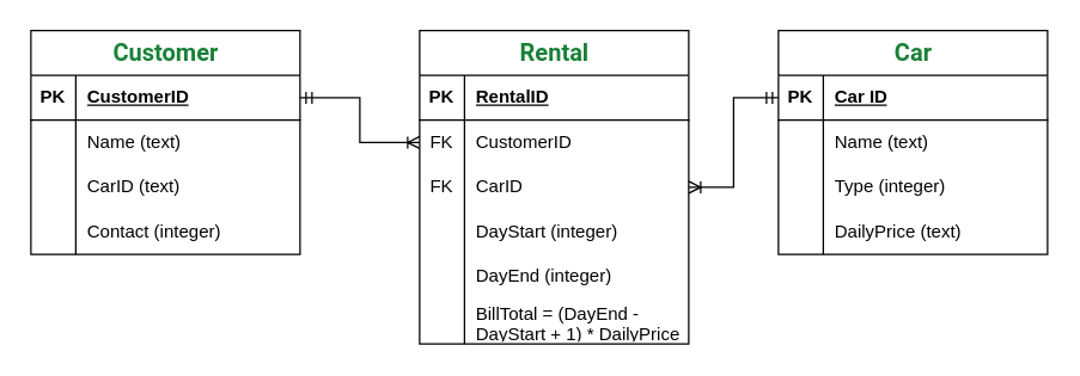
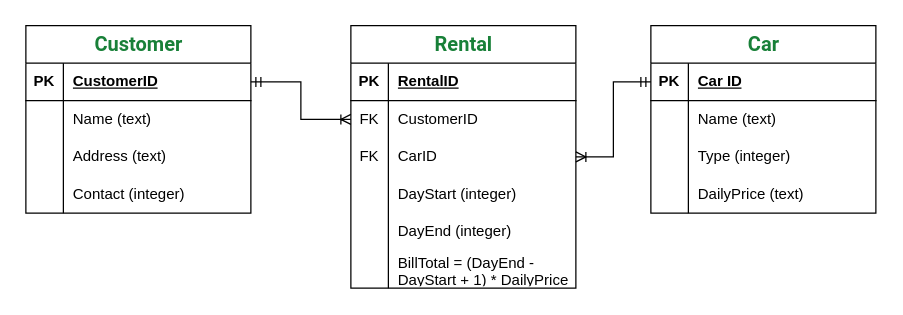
  <mxCell id="0" />
  <mxCell id="1" parent="0" />
  <mxCell id="2" value="&lt;span style=&quot;box-sizing: border-box; margin: 0px; padding: 0px; font-family: Roboto, sans-serif; font-size: 12pt; font-weight: 400; text-align: left; white-space-collapse: preserve; background-color: transparent; color: rgb(24, 128, 56);&quot;&gt;&lt;span style=&quot;box-sizing: border-box; margin: 0px; padding: 0px; font-variant-numeric: normal; font-variant-east-asian: normal; font-variant-alternates: normal; font-variant-position: normal; font-variant-emoji: normal; vertical-align: baseline; text-wrap-mode: wrap;&quot;&gt;&lt;span style=&quot;box-sizing: border-box; margin: 0px; padding: 0px; font-weight: bolder;&quot;&gt;Customer&lt;/span&gt;&lt;/span&gt;&lt;/span&gt;&lt;span style=&quot;box-sizing: border-box; margin: 0px; padding: 0px; font-family: Roboto, sans-serif; font-size: 12pt; font-weight: 400; text-align: left; white-space-collapse: preserve; background-color: transparent;&quot;&gt;&lt;span style=&quot;box-sizing: border-box; margin: 0px; padding: 0px; font-variant-numeric: normal; font-variant-east-asian: normal; font-variant-alternates: normal; font-variant-position: normal; font-variant-emoji: normal; vertical-align: baseline; text-wrap-mode: wrap;&quot;&gt; &lt;/span&gt;&lt;/span&gt;" style="shape=table;startSize=30;container=1;collapsible=1;childLayout=tableLayout;fixedRows=1;rowLines=0;fontStyle=1;align=center;resizeLast=1;html=1;" parent="1" vertex="1"><mxGeometry x="20" y="20" width="180" height="150" as="geometry" /></mxCell>
  <mxCell id="3" value="" style="shape=tableRow;horizontal=0;startSize=0;swimlaneHead=0;swimlaneBody=0;fillColor=none;collapsible=0;dropTarget=0;points=[[0,0.5],[1,0.5]];portConstraint=eastwest;top=0;left=0;right=0;bottom=1;" parent="2" vertex="1"><mxGeometry y="30" width="180" height="30" as="geometry" /></mxCell>
  <mxCell id="4" value="PK" style="shape=partialRectangle;connectable=0;fillColor=none;top=0;left=0;bottom=0;right=0;fontStyle=1;overflow=hidden;whiteSpace=wrap;html=1;" parent="3" vertex="1"><mxGeometry width="30" height="30" as="geometry"><mxRectangle width="30" height="30" as="alternateBounds" /></mxGeometry></mxCell>
  <mxCell id="5" value="CustomerID" style="shape=partialRectangle;connectable=0;fillColor=none;top=0;left=0;bottom=0;right=0;align=left;spacingLeft=6;fontStyle=5;overflow=hidden;whiteSpace=wrap;html=1;" parent="3" vertex="1"><mxGeometry x="30" width="150" height="30" as="geometry"><mxRectangle width="150" height="30" as="alternateBounds" /></mxGeometry></mxCell>
  <mxCell id="6" value="" style="shape=tableRow;horizontal=0;startSize=0;swimlaneHead=0;swimlaneBody=0;fillColor=none;collapsible=0;dropTarget=0;points=[[0,0.5],[1,0.5]];portConstraint=eastwest;top=0;left=0;right=0;bottom=0;" parent="2" vertex="1"><mxGeometry y="60" width="180" height="30" as="geometry" /></mxCell>
  <mxCell id="7" value="" style="shape=partialRectangle;connectable=0;fillColor=none;top=0;left=0;bottom=0;right=0;editable=1;overflow=hidden;whiteSpace=wrap;html=1;" parent="6" vertex="1"><mxGeometry width="30" height="30" as="geometry"><mxRectangle width="30" height="30" as="alternateBounds" /></mxGeometry></mxCell>
  <mxCell id="8" value="Name (text)" style="shape=partialRectangle;connectable=0;fillColor=none;top=0;left=0;bottom=0;right=0;align=left;spacingLeft=6;overflow=hidden;whiteSpace=wrap;html=1;" parent="6" vertex="1"><mxGeometry x="30" width="150" height="30" as="geometry"><mxRectangle width="150" height="30" as="alternateBounds" /></mxGeometry></mxCell>
  <mxCell id="9" value="" style="shape=tableRow;horizontal=0;startSize=0;swimlaneHead=0;swimlaneBody=0;fillColor=none;collapsible=0;dropTarget=0;points=[[0,0.5],[1,0.5]];portConstraint=eastwest;top=0;left=0;right=0;bottom=0;" parent="2" vertex="1"><mxGeometry y="90" width="180" height="30" as="geometry" /></mxCell>
  <mxCell id="10" value="" style="shape=partialRectangle;connectable=0;fillColor=none;top=0;left=0;bottom=0;right=0;editable=1;overflow=hidden;whiteSpace=wrap;html=1;" parent="9" vertex="1"><mxGeometry width="30" height="30" as="geometry"><mxRectangle width="30" height="30" as="alternateBounds" /></mxGeometry></mxCell>
- <mxCell id="11" value="CarID (text)" style="shape=partialRectangle;connectable=0;fillColor=none;top=0;left=0;bottom=0;right=0;align=left;spacingLeft=6;overflow=hidden;whiteSpace=wrap;html=1;" parent="9" vertex="1"><mxGeometry x="30" width="150" height="30" as="geometry"><mxRectangle width="150" height="30" as="alternateBounds" /></mxGeometry></mxCell>
+ <mxCell id="11" value="Address (text)" style="shape=partialRectangle;connectable=0;fillColor=none;top=0;left=0;bottom=0;right=0;align=left;spacingLeft=6;overflow=hidden;whiteSpace=wrap;html=1;" parent="9" vertex="1"><mxGeometry x="30" width="150" height="30" as="geometry"><mxRectangle width="150" height="30" as="alternateBounds" /></mxGeometry></mxCell>
  <mxCell id="12" value="" style="shape=tableRow;horizontal=0;startSize=0;swimlaneHead=0;swimlaneBody=0;fillColor=none;collapsible=0;dropTarget=0;points=[[0,0.5],[1,0.5]];portConstraint=eastwest;top=0;left=0;right=0;bottom=0;" parent="2" vertex="1"><mxGeometry y="120" width="180" height="30" as="geometry" /></mxCell>
  <mxCell id="13" value="" style="shape=partialRectangle;connectable=0;fillColor=none;top=0;left=0;bottom=0;right=0;editable=1;overflow=hidden;whiteSpace=wrap;html=1;" parent="12" vertex="1"><mxGeometry width="30" height="30" as="geometry"><mxRectangle width="30" height="30" as="alternateBounds" /></mxGeometry></mxCell>
  <mxCell id="14" value="Contact (integer)" style="shape=partialRectangle;connectable=0;fillColor=none;top=0;left=0;bottom=0;right=0;align=left;spacingLeft=6;overflow=hidden;whiteSpace=wrap;html=1;" parent="12" vertex="1"><mxGeometry x="30" width="150" height="30" as="geometry"><mxRectangle width="150" height="30" as="alternateBounds" /></mxGeometry></mxCell>
  <mxCell id="15" value="&lt;span style=&quot;box-sizing: border-box; margin: 0px; padding: 0px; font-family: Roboto, sans-serif; font-size: 12pt; font-weight: 400; text-align: left; white-space-collapse: preserve; background-color: transparent; color: rgb(24, 128, 56);&quot;&gt;&lt;span style=&quot;box-sizing: border-box; margin: 0px; padding: 0px; font-variant-numeric: normal; font-variant-east-asian: normal; font-variant-alternates: normal; font-variant-position: normal; font-variant-emoji: normal; vertical-align: baseline; text-wrap-mode: wrap;&quot;&gt;&lt;span style=&quot;box-sizing: border-box; margin: 0px; padding: 0px; font-weight: bolder;&quot;&gt;Car&lt;/span&gt;&lt;/span&gt;&lt;/span&gt;&lt;span style=&quot;box-sizing: border-box; margin: 0px; padding: 0px; font-family: Roboto, sans-serif; font-size: 12pt; font-weight: 400; text-align: left; white-space-collapse: preserve; background-color: transparent;&quot;&gt;&lt;span style=&quot;box-sizing: border-box; margin: 0px; padding: 0px; font-variant-numeric: normal; font-variant-east-asian: normal; font-variant-alternates: normal; font-variant-position: normal; font-variant-emoji: normal; vertical-align: baseline; text-wrap-mode: wrap;&quot;&gt; &lt;/span&gt;&lt;/span&gt;" style="shape=table;startSize=30;container=1;collapsible=1;childLayout=tableLayout;fixedRows=1;rowLines=0;fontStyle=1;align=center;resizeLast=1;html=1;" parent="1" vertex="1"><mxGeometry x="520" y="20" width="180" height="150" as="geometry" /></mxCell>
  <mxCell id="16" value="" style="shape=tableRow;horizontal=0;startSize=0;swimlaneHead=0;swimlaneBody=0;fillColor=none;collapsible=0;dropTarget=0;points=[[0,0.5],[1,0.5]];portConstraint=eastwest;top=0;left=0;right=0;bottom=1;" parent="15" vertex="1"><mxGeometry y="30" width="180" height="30" as="geometry" /></mxCell>
  <mxCell id="17" value="PK" style="shape=partialRectangle;connectable=0;fillColor=none;top=0;left=0;bottom=0;right=0;fontStyle=1;overflow=hidden;whiteSpace=wrap;html=1;" parent="16" vertex="1"><mxGeometry width="30" height="30" as="geometry"><mxRectangle width="30" height="30" as="alternateBounds" /></mxGeometry></mxCell>
  <mxCell id="18" value="Car ID" style="shape=partialRectangle;connectable=0;fillColor=none;top=0;left=0;bottom=0;right=0;align=left;spacingLeft=6;fontStyle=5;overflow=hidden;whiteSpace=wrap;html=1;" parent="16" vertex="1"><mxGeometry x="30" width="150" height="30" as="geometry"><mxRectangle width="150" height="30" as="alternateBounds" /></mxGeometry></mxCell>
  <mxCell id="19" value="" style="shape=tableRow;horizontal=0;startSize=0;swimlaneHead=0;swimlaneBody=0;fillColor=none;collapsible=0;dropTarget=0;points=[[0,0.5],[1,0.5]];portConstraint=eastwest;top=0;left=0;right=0;bottom=0;" parent="15" vertex="1"><mxGeometry y="60" width="180" height="30" as="geometry" /></mxCell>
  <mxCell id="20" value="" style="shape=partialRectangle;connectable=0;fillColor=none;top=0;left=0;bottom=0;right=0;editable=1;overflow=hidden;whiteSpace=wrap;html=1;" parent="19" vertex="1"><mxGeometry width="30" height="30" as="geometry"><mxRectangle width="30" height="30" as="alternateBounds" /></mxGeometry></mxCell>
  <mxCell id="21" value="Name (text)" style="shape=partialRectangle;connectable=0;fillColor=none;top=0;left=0;bottom=0;right=0;align=left;spacingLeft=6;overflow=hidden;whiteSpace=wrap;html=1;" parent="19" vertex="1"><mxGeometry x="30" width="150" height="30" as="geometry"><mxRectangle width="150" height="30" as="alternateBounds" /></mxGeometry></mxCell>
  <mxCell id="22" value="" style="shape=tableRow;horizontal=0;startSize=0;swimlaneHead=0;swimlaneBody=0;fillColor=none;collapsible=0;dropTarget=0;points=[[0,0.5],[1,0.5]];portConstraint=eastwest;top=0;left=0;right=0;bottom=0;" parent="15" vertex="1"><mxGeometry y="90" width="180" height="30" as="geometry" /></mxCell>
  <mxCell id="23" value="" style="shape=partialRectangle;connectable=0;fillColor=none;top=0;left=0;bottom=0;right=0;editable=1;overflow=hidden;whiteSpace=wrap;html=1;" parent="22" vertex="1"><mxGeometry width="30" height="30" as="geometry"><mxRectangle width="30" height="30" as="alternateBounds" /></mxGeometry></mxCell>
  <mxCell id="24" value="Type (integer)" style="shape=partialRectangle;connectable=0;fillColor=none;top=0;left=0;bottom=0;right=0;align=left;spacingLeft=6;overflow=hidden;whiteSpace=wrap;html=1;" parent="22" vertex="1"><mxGeometry x="30" width="150" height="30" as="geometry"><mxRectangle width="150" height="30" as="alternateBounds" /></mxGeometry></mxCell>
  <mxCell id="25" value="" style="shape=tableRow;horizontal=0;startSize=0;swimlaneHead=0;swimlaneBody=0;fillColor=none;collapsible=0;dropTarget=0;points=[[0,0.5],[1,0.5]];portConstraint=eastwest;top=0;left=0;right=0;bottom=0;" parent="15" vertex="1"><mxGeometry y="120" width="180" height="30" as="geometry" /></mxCell>
  <mxCell id="26" value="" style="shape=partialRectangle;connectable=0;fillColor=none;top=0;left=0;bottom=0;right=0;editable=1;overflow=hidden;whiteSpace=wrap;html=1;" parent="25" vertex="1"><mxGeometry width="30" height="30" as="geometry"><mxRectangle width="30" height="30" as="alternateBounds" /></mxGeometry></mxCell>
  <mxCell id="27" value="DailyPrice (text)" style="shape=partialRectangle;connectable=0;fillColor=none;top=0;left=0;bottom=0;right=0;align=left;spacingLeft=6;overflow=hidden;whiteSpace=wrap;html=1;" parent="25" vertex="1"><mxGeometry x="30" width="150" height="30" as="geometry"><mxRectangle width="150" height="30" as="alternateBounds" /></mxGeometry></mxCell>
  <mxCell id="28" value="&lt;span style=&quot;box-sizing: border-box; margin: 0px; padding: 0px; font-family: Roboto, sans-serif; font-size: 12pt; font-weight: 400; text-align: left; white-space-collapse: preserve; background-color: transparent; color: rgb(24, 128, 56);&quot;&gt;&lt;span style=&quot;box-sizing: border-box; margin: 0px; padding: 0px; font-variant-numeric: normal; font-variant-east-asian: normal; font-variant-alternates: normal; font-variant-position: normal; font-variant-emoji: normal; vertical-align: baseline; text-wrap-mode: wrap;&quot;&gt;&lt;span style=&quot;box-sizing: border-box; margin: 0px; padding: 0px; font-weight: bolder;&quot;&gt;Rental&lt;/span&gt;&lt;/span&gt;&lt;/span&gt;&lt;span style=&quot;box-sizing: border-box; margin: 0px; padding: 0px; font-family: Roboto, sans-serif; font-size: 12pt; font-weight: 400; text-align: left; white-space-collapse: preserve; background-color: transparent;&quot;&gt;&lt;span style=&quot;box-sizing: border-box; margin: 0px; padding: 0px; font-variant-numeric: normal; font-variant-east-asian: normal; font-variant-alternates: normal; font-variant-position: normal; font-variant-emoji: normal; vertical-align: baseline; text-wrap-mode: wrap;&quot;&gt; &lt;/span&gt;&lt;/span&gt;" style="shape=table;startSize=30;container=1;collapsible=1;childLayout=tableLayout;fixedRows=1;rowLines=0;fontStyle=1;align=center;resizeLast=1;html=1;rotation=0;flipV=0;" parent="1" vertex="1"><mxGeometry x="280" y="20" width="180" height="210" as="geometry"><mxRectangle x="360" y="40" width="90" height="30" as="alternateBounds" /></mxGeometry></mxCell>
  <mxCell id="29" value="" style="shape=tableRow;horizontal=0;startSize=0;swimlaneHead=0;swimlaneBody=0;fillColor=none;collapsible=0;dropTarget=0;points=[[0,0.5],[1,0.5]];portConstraint=eastwest;top=0;left=0;right=0;bottom=1;" parent="28" vertex="1"><mxGeometry y="30" width="180" height="30" as="geometry" /></mxCell>
  <mxCell id="30" value="PK" style="shape=partialRectangle;connectable=0;fillColor=none;top=0;left=0;bottom=0;right=0;fontStyle=1;overflow=hidden;whiteSpace=wrap;html=1;" parent="29" vertex="1"><mxGeometry width="30" height="30" as="geometry"><mxRectangle width="30" height="30" as="alternateBounds" /></mxGeometry></mxCell>
  <mxCell id="31" value="RentalID" style="shape=partialRectangle;connectable=0;fillColor=none;top=0;left=0;bottom=0;right=0;align=left;spacingLeft=6;fontStyle=5;overflow=hidden;whiteSpace=wrap;html=1;" parent="29" vertex="1"><mxGeometry x="30" width="150" height="30" as="geometry"><mxRectangle width="150" height="30" as="alternateBounds" /></mxGeometry></mxCell>
  <mxCell id="32" value="" style="shape=tableRow;horizontal=0;startSize=0;swimlaneHead=0;swimlaneBody=0;fillColor=none;collapsible=0;dropTarget=0;points=[[0,0.5],[1,0.5]];portConstraint=eastwest;top=0;left=0;right=0;bottom=0;" parent="28" vertex="1"><mxGeometry y="60" width="180" height="30" as="geometry" /></mxCell>
  <mxCell id="33" value="FK" style="shape=partialRectangle;connectable=0;fillColor=none;top=0;left=0;bottom=0;right=0;editable=1;overflow=hidden;whiteSpace=wrap;html=1;" parent="32" vertex="1"><mxGeometry width="30" height="30" as="geometry"><mxRectangle width="30" height="30" as="alternateBounds" /></mxGeometry></mxCell>
  <mxCell id="34" value="CustomerID" style="shape=partialRectangle;connectable=0;fillColor=none;top=0;left=0;bottom=0;right=0;align=left;spacingLeft=6;overflow=hidden;whiteSpace=wrap;html=1;" parent="32" vertex="1"><mxGeometry x="30" width="150" height="30" as="geometry"><mxRectangle width="150" height="30" as="alternateBounds" /></mxGeometry></mxCell>
  <mxCell id="35" value="" style="shape=tableRow;horizontal=0;startSize=0;swimlaneHead=0;swimlaneBody=0;fillColor=none;collapsible=0;dropTarget=0;points=[[0,0.5],[1,0.5]];portConstraint=eastwest;top=0;left=0;right=0;bottom=0;" parent="28" vertex="1"><mxGeometry y="90" width="180" height="30" as="geometry" /></mxCell>
  <mxCell id="36" value="FK" style="shape=partialRectangle;connectable=0;fillColor=none;top=0;left=0;bottom=0;right=0;editable=1;overflow=hidden;whiteSpace=wrap;html=1;" parent="35" vertex="1"><mxGeometry width="30" height="30" as="geometry"><mxRectangle width="30" height="30" as="alternateBounds" /></mxGeometry></mxCell>
  <mxCell id="37" value="CarID" style="shape=partialRectangle;connectable=0;fillColor=none;top=0;left=0;bottom=0;right=0;align=left;spacingLeft=6;overflow=hidden;whiteSpace=wrap;html=1;" parent="35" vertex="1"><mxGeometry x="30" width="150" height="30" as="geometry"><mxRectangle width="150" height="30" as="alternateBounds" /></mxGeometry></mxCell>
  <mxCell id="38" value="" style="shape=tableRow;horizontal=0;startSize=0;swimlaneHead=0;swimlaneBody=0;fillColor=none;collapsible=0;dropTarget=0;points=[[0,0.5],[1,0.5]];portConstraint=eastwest;top=0;left=0;right=0;bottom=0;" parent="28" vertex="1"><mxGeometry y="120" width="180" height="30" as="geometry" /></mxCell>
  <mxCell id="39" value="" style="shape=partialRectangle;connectable=0;fillColor=none;top=0;left=0;bottom=0;right=0;editable=1;overflow=hidden;whiteSpace=wrap;html=1;" parent="38" vertex="1"><mxGeometry width="30" height="30" as="geometry"><mxRectangle width="30" height="30" as="alternateBounds" /></mxGeometry></mxCell>
  <mxCell id="40" value="DayStart (integer)&amp;nbsp;" style="shape=partialRectangle;connectable=0;fillColor=none;top=0;left=0;bottom=0;right=0;align=left;spacingLeft=6;overflow=hidden;whiteSpace=wrap;html=1;" parent="38" vertex="1"><mxGeometry x="30" width="150" height="30" as="geometry"><mxRectangle width="150" height="30" as="alternateBounds" /></mxGeometry></mxCell>
  <mxCell id="41" style="shape=tableRow;horizontal=0;startSize=0;swimlaneHead=0;swimlaneBody=0;fillColor=none;collapsible=0;dropTarget=0;points=[[0,0.5],[1,0.5]];portConstraint=eastwest;top=0;left=0;right=0;bottom=0;" parent="28" vertex="1"><mxGeometry y="150" width="180" height="30" as="geometry" /></mxCell>
  <mxCell id="42" style="shape=partialRectangle;connectable=0;fillColor=none;top=0;left=0;bottom=0;right=0;editable=1;overflow=hidden;whiteSpace=wrap;html=1;" parent="41" vertex="1"><mxGeometry width="30" height="30" as="geometry"><mxRectangle width="30" height="30" as="alternateBounds" /></mxGeometry></mxCell>
  <mxCell id="43" value="DayEnd&amp;nbsp;(integer)" style="shape=partialRectangle;connectable=0;fillColor=none;top=0;left=0;bottom=0;right=0;align=left;spacingLeft=6;overflow=hidden;whiteSpace=wrap;html=1;" parent="41" vertex="1"><mxGeometry x="30" width="150" height="30" as="geometry"><mxRectangle width="150" height="30" as="alternateBounds" /></mxGeometry></mxCell>
  <mxCell id="44" style="shape=tableRow;horizontal=0;startSize=0;swimlaneHead=0;swimlaneBody=0;fillColor=none;collapsible=0;dropTarget=0;points=[[0,0.5],[1,0.5]];portConstraint=eastwest;top=0;left=0;right=0;bottom=0;" parent="28" vertex="1"><mxGeometry y="180" width="180" height="30" as="geometry" /></mxCell>
  <mxCell id="45" style="shape=partialRectangle;connectable=0;fillColor=none;top=0;left=0;bottom=0;right=0;editable=1;overflow=hidden;whiteSpace=wrap;html=1;" parent="44" vertex="1"><mxGeometry width="30" height="30" as="geometry"><mxRectangle width="30" height="30" as="alternateBounds" /></mxGeometry></mxCell>
  <mxCell id="46" value="BillTotal = (DayEnd - DayStart + 1) * DailyPrice&lt;span style=&quot;background-color: transparent; color: light-dark(rgb(0, 0, 0), rgb(255, 255, 255));&quot;&gt;&amp;nbsp;&lt;/span&gt;" style="shape=partialRectangle;connectable=0;fillColor=none;top=0;left=0;bottom=0;right=0;align=left;spacingLeft=6;overflow=hidden;whiteSpace=wrap;html=1;" parent="44" vertex="1"><mxGeometry x="30" width="150" height="30" as="geometry"><mxRectangle width="150" height="30" as="alternateBounds" /></mxGeometry></mxCell>
  <mxCell id="47" style="edgeStyle=orthogonalEdgeStyle;rounded=0;orthogonalLoop=1;jettySize=auto;html=1;entryX=1;entryY=0.5;entryDx=0;entryDy=0;fontFamily=Helvetica;fontSize=12;fontColor=default;endArrow=ERoneToMany;endFill=0;startArrow=ERmandOne;startFill=0;" parent="1" source="16" target="35" edge="1"><mxGeometry relative="1" as="geometry" /></mxCell>
  <mxCell id="48" style="edgeStyle=orthogonalEdgeStyle;rounded=0;orthogonalLoop=1;jettySize=auto;html=1;entryX=0;entryY=0.5;entryDx=0;entryDy=0;fontFamily=Helvetica;fontSize=12;fontColor=default;strokeColor=default;align=center;verticalAlign=middle;labelBackgroundColor=default;startArrow=ERmandOne;startFill=0;endArrow=ERoneToMany;endFill=0;" parent="1" source="3" target="32" edge="1"><mxGeometry relative="1" as="geometry" /></mxCell>
